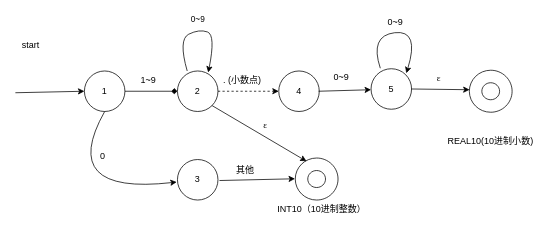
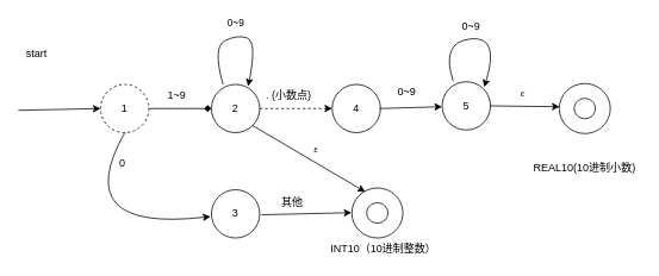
  <mxCell id="0" />
  <mxCell id="1" parent="0" />
- <mxCell id="2" value="1" style="ellipse;whiteSpace=wrap;html=1;aspect=fixed;" vertex="1" parent="1"><mxGeometry x="112" y="94" width="54" height="54" as="geometry" /></mxCell>
+ <mxCell id="2" value="1" style="ellipse;whiteSpace=wrap;html=1;aspect=fixed;dashed=1;" vertex="1" parent="1"><mxGeometry x="112" y="94" width="54" height="54" as="geometry" /></mxCell>
  <mxCell id="3" value="2" style="ellipse;whiteSpace=wrap;html=1;aspect=fixed;" vertex="1" parent="1"><mxGeometry x="236" y="94" width="54" height="54" as="geometry" /></mxCell>
  <mxCell id="4" value="4" style="ellipse;whiteSpace=wrap;html=1;aspect=fixed;" vertex="1" parent="1"><mxGeometry x="371" y="94" width="54" height="54" as="geometry" /></mxCell>
  <mxCell id="5" value="5" style="ellipse;whiteSpace=wrap;html=1;aspect=fixed;" vertex="1" parent="1"><mxGeometry x="494" y="91" width="54" height="54" as="geometry" /></mxCell>
  <mxCell id="6" value="3" style="ellipse;whiteSpace=wrap;html=1;aspect=fixed;" vertex="1" parent="1"><mxGeometry x="236" y="212" width="54" height="54" as="geometry" /></mxCell>
  <mxCell id="7" value="" style="verticalLabelPosition=bottom;verticalAlign=top;html=1;shape=mxgraph.basic.donut;dx=16.67;" vertex="1" parent="1"><mxGeometry x="393" y="210" width="57" height="56" as="geometry" /></mxCell>
  <mxCell id="8" value="" style="verticalLabelPosition=bottom;verticalAlign=top;html=1;shape=mxgraph.basic.donut;dx=16.67;" vertex="1" parent="1"><mxGeometry x="625" y="93" width="57" height="56" as="geometry" /></mxCell>
  <mxCell id="9" value="" style="endArrow=classic;html=1;rounded=0;entryX=0;entryY=0.5;entryDx=0;entryDy=0;" edge="1" parent="1" target="2"><mxGeometry width="50" height="50" relative="1" as="geometry"><mxPoint x="20" y="123" as="sourcePoint" /><mxPoint x="78" y="107" as="targetPoint" /></mxGeometry></mxCell>
  <mxCell id="10" value="" style="endArrow=diamond;html=1;rounded=0;exitX=1;exitY=0.5;exitDx=0;exitDy=0;entryX=0;entryY=0.5;entryDx=0;entryDy=0;" edge="1" parent="1" source="2" target="3"><mxGeometry width="50" height="50" relative="1" as="geometry"><mxPoint x="176" y="156" as="sourcePoint" /><mxPoint x="226" y="106" as="targetPoint" /></mxGeometry></mxCell>
  <mxCell id="11" value="" style="endArrow=classic;html=1;rounded=0;exitX=1;exitY=0.5;exitDx=0;exitDy=0;entryX=0;entryY=0.5;entryDx=0;entryDy=0;dashed=1;" edge="1" parent="1" source="3" target="4"><mxGeometry width="50" height="50" relative="1" as="geometry"><mxPoint x="307" y="145" as="sourcePoint" /><mxPoint x="357" y="95" as="targetPoint" /></mxGeometry></mxCell>
  <mxCell id="12" value="" style="endArrow=classic;html=1;rounded=0;" edge="1" parent="1"><mxGeometry width="50" height="50" relative="1" as="geometry"><mxPoint x="424" y="121" as="sourcePoint" /><mxPoint x="494" y="119" as="targetPoint" /></mxGeometry></mxCell>
  <mxCell id="13" value="" style="endArrow=classic;html=1;rounded=0;exitX=1;exitY=0.5;exitDx=0;exitDy=0;entryX=0.006;entryY=0.464;entryDx=0;entryDy=0;entryPerimeter=0;" edge="1" parent="1" source="5" target="8"><mxGeometry width="50" height="50" relative="1" as="geometry"><mxPoint x="570" y="214" as="sourcePoint" /><mxPoint x="620" y="164" as="targetPoint" /></mxGeometry></mxCell>
  <mxCell id="14" value="" style="curved=1;endArrow=classic;html=1;rounded=0;exitX=0.5;exitY=1;exitDx=0;exitDy=0;" edge="1" parent="1" source="2"><mxGeometry width="50" height="50" relative="1" as="geometry"><mxPoint x="54.5" y="183" as="sourcePoint" /><mxPoint x="235" y="242" as="targetPoint" /><Array as="points"><mxPoint x="76" y="260" /></Array></mxGeometry></mxCell>
  <mxCell id="15" value="" style="endArrow=classic;html=1;rounded=0;entryX=-0.006;entryY=0.494;entryDx=0;entryDy=0;entryPerimeter=0;" edge="1" parent="1" target="7"><mxGeometry width="50" height="50" relative="1" as="geometry"><mxPoint x="292" y="240" as="sourcePoint" /><mxPoint x="362" y="225" as="targetPoint" /></mxGeometry></mxCell>
  <mxCell id="16" value="" style="endArrow=classic;html=1;rounded=0;exitX=1;exitY=1;exitDx=0;exitDy=0;entryX=0.263;entryY=0.077;entryDx=0;entryDy=0;entryPerimeter=0;" edge="1" parent="1" source="3" target="7"><mxGeometry width="50" height="50" relative="1" as="geometry"><mxPoint x="317" y="196" as="sourcePoint" /><mxPoint x="367" y="146" as="targetPoint" /></mxGeometry></mxCell>
  <mxCell id="17" value="start" style="text;html=1;align=center;verticalAlign=middle;resizable=0;points=[];autosize=1;strokeColor=none;fillColor=none;" vertex="1" parent="1"><mxGeometry x="23" y="51" width="33" height="18" as="geometry" /></mxCell>
  <mxCell id="18" value="1~9" style="text;html=1;align=center;verticalAlign=middle;resizable=0;points=[];autosize=1;strokeColor=none;fillColor=none;" vertex="1" parent="1"><mxGeometry x="182" y="98" width="30" height="18" as="geometry" /></mxCell>
  <mxCell id="19" value="" style="curved=1;endArrow=classic;html=1;rounded=0;" edge="1" parent="1"><mxGeometry width="50" height="50" relative="1" as="geometry"><mxPoint x="249" y="94" as="sourcePoint" /><mxPoint x="277" y="96" as="targetPoint" /><Array as="points"><mxPoint x="237" y="52" /><mxPoint x="265" y="38" /><mxPoint x="287" y="46" /></Array></mxGeometry></mxCell>
  <mxCell id="20" value="0~9" style="edgeLabel;html=1;align=center;verticalAlign=middle;resizable=0;points=[];" vertex="1" connectable="0" parent="19"><mxGeometry x="-0.102" y="7" relative="1" as="geometry"><mxPoint x="8" y="-11" as="offset" /></mxGeometry></mxCell>
  <mxCell id="21" value=". (小数点)" style="text;html=1;align=center;verticalAlign=middle;resizable=0;points=[];autosize=1;strokeColor=none;fillColor=none;" vertex="1" parent="1"><mxGeometry x="291" y="98" width="61" height="18" as="geometry" /></mxCell>
  <mxCell id="22" value="0~9" style="text;html=1;align=center;verticalAlign=middle;resizable=0;points=[];autosize=1;strokeColor=none;fillColor=none;" vertex="1" parent="1"><mxGeometry x="439" y="93" width="30" height="18" as="geometry" /></mxCell>
  <mxCell id="23" value="" style="curved=1;endArrow=classic;html=1;rounded=0;exitX=0;exitY=0;exitDx=0;exitDy=0;" edge="1" parent="1"><mxGeometry width="50" height="50" relative="1" as="geometry"><mxPoint x="506.347" y="90.347" as="sourcePoint" /><mxPoint x="541" y="97" as="targetPoint" /><Array as="points"><mxPoint x="492" y="47" /><mxPoint x="559" y="39" /></Array></mxGeometry></mxCell>
  <mxCell id="24" value="0~9" style="text;html=1;align=center;verticalAlign=middle;resizable=0;points=[];autosize=1;strokeColor=none;fillColor=none;" vertex="1" parent="1"><mxGeometry x="511" y="20" width="30" height="18" as="geometry" /></mxCell>
  <mxCell id="25" value="&lt;p class=&quot;MsoNormal&quot;&gt;&lt;span style=&quot;mso-spacerun:'yes';font-family:宋体;mso-bidi-font-family:'Times New Roman';&lt;br/&gt;font-size:12.0pt;mso-font-kerning:1.0pt;&quot;&gt;ε&lt;/span&gt;&lt;/p&gt;" style="text;html=1;align=center;verticalAlign=middle;resizable=0;points=[];autosize=1;strokeColor=none;fillColor=none;" vertex="1" parent="1"><mxGeometry x="576" y="83" width="15" height="42" as="geometry" /></mxCell>
  <mxCell id="26" value="&lt;p class=&quot;MsoNormal&quot;&gt;&lt;span style=&quot;mso-spacerun:'yes';font-family:宋体;mso-bidi-font-family:'Times New Roman';&lt;br/&gt;font-size:12.0pt;mso-font-kerning:1.0pt;&quot;&gt;ε&lt;/span&gt;&lt;/p&gt;" style="text;html=1;align=center;verticalAlign=middle;resizable=0;points=[];autosize=1;strokeColor=none;fillColor=none;" vertex="1" parent="1"><mxGeometry x="345" y="145" width="15" height="42" as="geometry" /></mxCell>
  <mxCell id="27" value="其他" style="text;html=1;align=center;verticalAlign=middle;resizable=0;points=[];autosize=1;strokeColor=none;fillColor=none;" vertex="1" parent="1"><mxGeometry x="309" y="217" width="34" height="18" as="geometry" /></mxCell>
- <mxCell id="28" value="0" style="text;html=1;align=center;verticalAlign=middle;resizable=0;points=[];autosize=1;strokeColor=none;fillColor=none;" vertex="1" parent="1"><mxGeometry x="127" y="199" width="17" height="18" as="geometry" /></mxCell>
+ <mxCell id="28" value="0" style="text;html=1;align=center;verticalAlign=middle;resizable=0;points=[];autosize=1;strokeColor=none;fillColor=none;" vertex="1" parent="1"><mxGeometry x="127" y="174" width="17" height="18" as="geometry" /></mxCell>
  <mxCell id="29" value="REAL10(10进制小数)" style="text;html=1;align=center;verticalAlign=middle;resizable=0;points=[];autosize=1;strokeColor=none;fillColor=none;" vertex="1" parent="1"><mxGeometry x="591" y="179" width="124" height="18" as="geometry" /></mxCell>
  <mxCell id="30" value="INT10（10进制整数）" style="text;html=1;align=center;verticalAlign=middle;resizable=0;points=[];autosize=1;strokeColor=none;fillColor=none;" vertex="1" parent="1"><mxGeometry x="364" y="269" width="128" height="18" as="geometry" /></mxCell>
